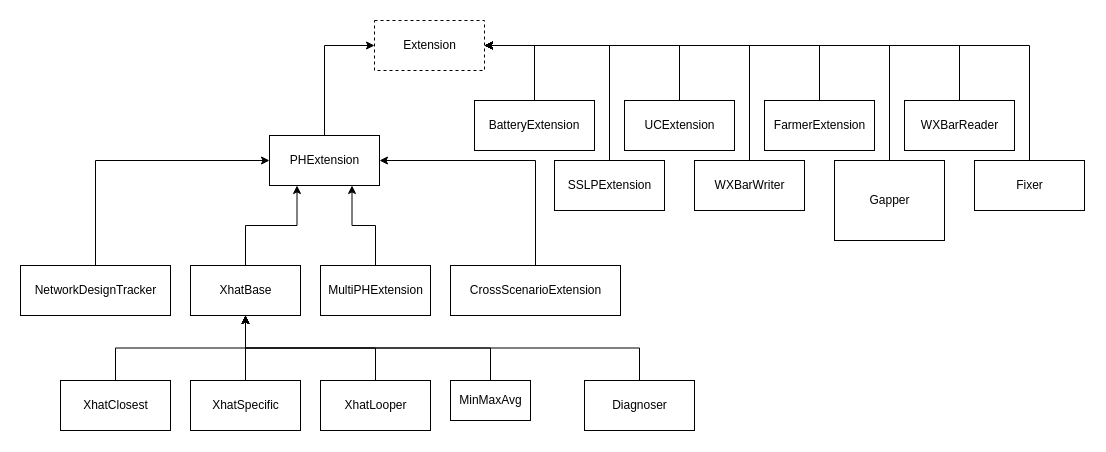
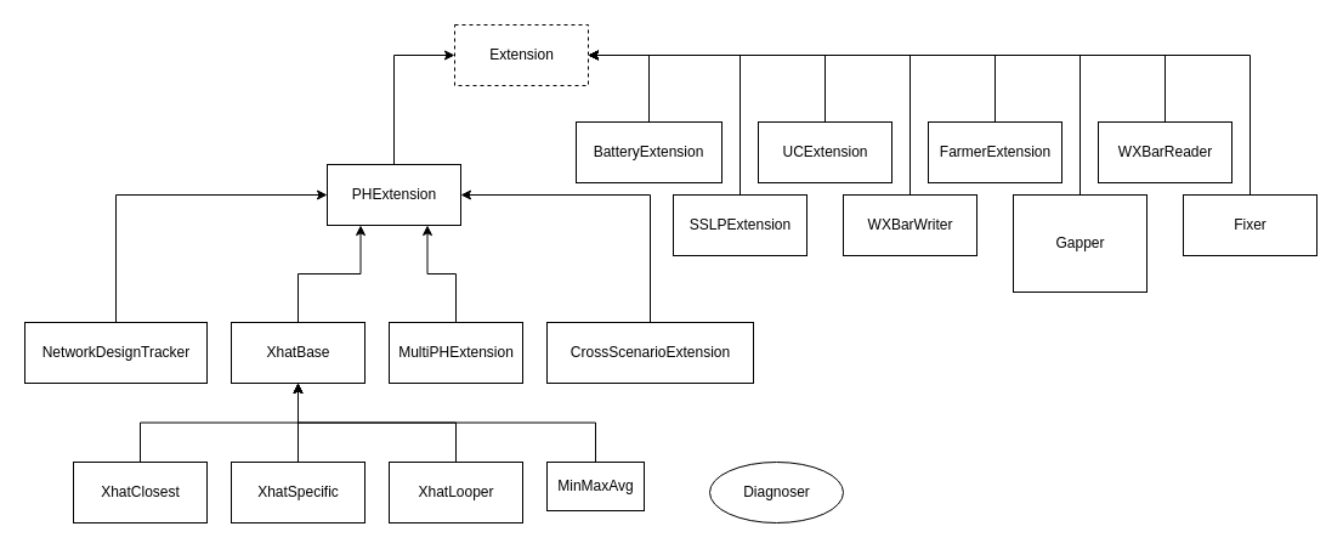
  <mxCell id="0" />
  <mxCell id="1" parent="0" />
  <mxCell id="2" value="Extension" style="html=1;dashed=1;" vertex="1" parent="1"><mxGeometry x="374" y="20" width="110" height="50" as="geometry" /></mxCell>
  <mxCell id="3" style="edgeStyle=orthogonalEdgeStyle;rounded=0;orthogonalLoop=1;jettySize=auto;html=1;entryX=0;entryY=0.5;entryDx=0;entryDy=0;exitX=0.5;exitY=0;exitDx=0;exitDy=0;" edge="1" parent="1" source="4" target="2"><mxGeometry relative="1" as="geometry" /></mxCell>
  <mxCell id="4" value="PHExtension" style="html=1;" vertex="1" parent="1"><mxGeometry x="269" y="135" width="110" height="50" as="geometry" /></mxCell>
  <mxCell id="5" style="edgeStyle=orthogonalEdgeStyle;rounded=0;orthogonalLoop=1;jettySize=auto;html=1;entryX=1;entryY=0.5;entryDx=0;entryDy=0;" edge="1" parent="1" source="6" target="2"><mxGeometry relative="1" as="geometry" /></mxCell>
  <mxCell id="6" value="BatteryExtension" style="rounded=0;whiteSpace=wrap;html=1;" vertex="1" parent="1"><mxGeometry x="474" y="100" width="120" height="50" as="geometry" /></mxCell>
  <mxCell id="7" style="edgeStyle=orthogonalEdgeStyle;rounded=0;orthogonalLoop=1;jettySize=auto;html=1;exitX=0.5;exitY=0;exitDx=0;exitDy=0;entryX=1;entryY=0.5;entryDx=0;entryDy=0;" edge="1" parent="1" source="8" target="2"><mxGeometry relative="1" as="geometry" /></mxCell>
  <mxCell id="8" value="UCExtension" style="html=1;" vertex="1" parent="1"><mxGeometry x="624" y="100" width="110" height="50" as="geometry" /></mxCell>
  <mxCell id="9" style="edgeStyle=orthogonalEdgeStyle;rounded=0;orthogonalLoop=1;jettySize=auto;html=1;entryX=1;entryY=0.5;entryDx=0;entryDy=0;exitX=0.5;exitY=0;exitDx=0;exitDy=0;" edge="1" parent="1" source="10" target="2"><mxGeometry relative="1" as="geometry" /></mxCell>
  <mxCell id="10" value="SSLPExtension" style="html=1;" vertex="1" parent="1"><mxGeometry x="554" y="160" width="110" height="50" as="geometry" /></mxCell>
  <mxCell id="11" style="edgeStyle=orthogonalEdgeStyle;rounded=0;orthogonalLoop=1;jettySize=auto;html=1;entryX=1;entryY=0.5;entryDx=0;entryDy=0;exitX=0.5;exitY=0;exitDx=0;exitDy=0;" edge="1" parent="1" source="12" target="2"><mxGeometry relative="1" as="geometry" /></mxCell>
  <mxCell id="12" value="FarmerExtension" style="html=1;" vertex="1" parent="1"><mxGeometry x="764" y="100" width="110" height="50" as="geometry" /></mxCell>
  <mxCell id="13" style="edgeStyle=orthogonalEdgeStyle;rounded=0;orthogonalLoop=1;jettySize=auto;html=1;entryX=1;entryY=0.5;entryDx=0;entryDy=0;exitX=0.5;exitY=0;exitDx=0;exitDy=0;" edge="1" parent="1" source="14" target="2"><mxGeometry relative="1" as="geometry" /></mxCell>
  <mxCell id="14" value="Fixer" style="html=1;" vertex="1" parent="1"><mxGeometry x="974" y="160" width="110" height="50" as="geometry" /></mxCell>
  <mxCell id="15" style="edgeStyle=orthogonalEdgeStyle;rounded=0;orthogonalLoop=1;jettySize=auto;html=1;entryX=1;entryY=0.5;entryDx=0;entryDy=0;exitX=0.5;exitY=0;exitDx=0;exitDy=0;" edge="1" parent="1" source="16" target="2"><mxGeometry relative="1" as="geometry" /></mxCell>
  <mxCell id="16" value="Gapper" style="html=1;" vertex="1" parent="1"><mxGeometry x="834" y="160" width="110" height="80" as="geometry" /></mxCell>
  <mxCell id="17" style="edgeStyle=orthogonalEdgeStyle;rounded=0;orthogonalLoop=1;jettySize=auto;html=1;entryX=1;entryY=0.5;entryDx=0;entryDy=0;exitX=0.5;exitY=0;exitDx=0;exitDy=0;" edge="1" parent="1" source="18" target="2"><mxGeometry relative="1" as="geometry" /></mxCell>
  <mxCell id="18" value="WXBarWriter" style="html=1;" vertex="1" parent="1"><mxGeometry x="694" y="160" width="110" height="50" as="geometry" /></mxCell>
  <mxCell id="19" style="edgeStyle=orthogonalEdgeStyle;rounded=0;orthogonalLoop=1;jettySize=auto;html=1;entryX=1;entryY=0.5;entryDx=0;entryDy=0;exitX=0.5;exitY=0;exitDx=0;exitDy=0;" edge="1" parent="1" source="20" target="2"><mxGeometry relative="1" as="geometry" /></mxCell>
  <mxCell id="20" value="WXBarReader" style="html=1;" vertex="1" parent="1"><mxGeometry x="904" y="100" width="110" height="50" as="geometry" /></mxCell>
  <mxCell id="21" style="edgeStyle=orthogonalEdgeStyle;rounded=0;orthogonalLoop=1;jettySize=auto;html=1;entryX=0;entryY=0.5;entryDx=0;entryDy=0;exitX=0.5;exitY=0;exitDx=0;exitDy=0;" edge="1" parent="1" source="22" target="4"><mxGeometry relative="1" as="geometry" /></mxCell>
  <mxCell id="22" value="NetworkDesignTracker" style="html=1;" vertex="1" parent="1"><mxGeometry x="20" y="265" width="150" height="50" as="geometry" /></mxCell>
  <mxCell id="23" style="edgeStyle=orthogonalEdgeStyle;rounded=0;orthogonalLoop=1;jettySize=auto;html=1;entryX=0.25;entryY=1;entryDx=0;entryDy=0;exitX=0.5;exitY=0;exitDx=0;exitDy=0;" edge="1" parent="1" source="24" target="4"><mxGeometry relative="1" as="geometry" /></mxCell>
  <mxCell id="24" value="XhatBase" style="html=1;" vertex="1" parent="1"><mxGeometry x="190" y="265" width="110" height="50" as="geometry" /></mxCell>
  <mxCell id="25" style="edgeStyle=orthogonalEdgeStyle;rounded=0;orthogonalLoop=1;jettySize=auto;html=1;entryX=0.75;entryY=1;entryDx=0;entryDy=0;exitX=0.5;exitY=0;exitDx=0;exitDy=0;" edge="1" parent="1" source="26" target="4"><mxGeometry relative="1" as="geometry" /></mxCell>
  <mxCell id="26" value="MultiPHExtension" style="html=1;" vertex="1" parent="1"><mxGeometry x="320" y="265" width="110" height="50" as="geometry" /></mxCell>
  <mxCell id="27" style="edgeStyle=orthogonalEdgeStyle;rounded=0;orthogonalLoop=1;jettySize=auto;html=1;entryX=1;entryY=0.5;entryDx=0;entryDy=0;exitX=0.5;exitY=0;exitDx=0;exitDy=0;" edge="1" parent="1" source="28" target="4"><mxGeometry relative="1" as="geometry" /></mxCell>
  <mxCell id="28" value="CrossScenarioExtension" style="html=1;" vertex="1" parent="1"><mxGeometry x="450" y="265" width="170" height="50" as="geometry" /></mxCell>
  <mxCell id="29" style="edgeStyle=orthogonalEdgeStyle;rounded=0;orthogonalLoop=1;jettySize=auto;html=1;entryX=0.5;entryY=1;entryDx=0;entryDy=0;exitX=0.5;exitY=0;exitDx=0;exitDy=0;" edge="1" parent="1" source="30" target="24"><mxGeometry relative="1" as="geometry" /></mxCell>
  <mxCell id="30" value="XhatClosest" style="html=1;" vertex="1" parent="1"><mxGeometry x="60" y="380" width="110" height="50" as="geometry" /></mxCell>
  <mxCell id="31" style="edgeStyle=orthogonalEdgeStyle;rounded=0;orthogonalLoop=1;jettySize=auto;html=1;entryX=0.5;entryY=1;entryDx=0;entryDy=0;" edge="1" parent="1" source="32" target="24"><mxGeometry relative="1" as="geometry" /></mxCell>
  <mxCell id="32" value="XhatSpecific" style="html=1;" vertex="1" parent="1"><mxGeometry x="190" y="380" width="110" height="50" as="geometry" /></mxCell>
  <mxCell id="33" style="edgeStyle=orthogonalEdgeStyle;rounded=0;orthogonalLoop=1;jettySize=auto;html=1;entryX=0.5;entryY=1;entryDx=0;entryDy=0;exitX=0.5;exitY=0;exitDx=0;exitDy=0;" edge="1" parent="1" source="34" target="24"><mxGeometry relative="1" as="geometry" /></mxCell>
  <mxCell id="34" value="MinMaxAvg" style="html=1;" vertex="1" parent="1"><mxGeometry x="450" y="380" width="80" height="40" as="geometry" /></mxCell>
  <mxCell id="35" style="edgeStyle=orthogonalEdgeStyle;rounded=0;orthogonalLoop=1;jettySize=auto;html=1;entryX=0.5;entryY=1;entryDx=0;entryDy=0;exitX=0.5;exitY=0;exitDx=0;exitDy=0;" edge="1" parent="1" source="36" target="24"><mxGeometry relative="1" as="geometry" /></mxCell>
  <mxCell id="36" value="XhatLooper" style="html=1;" vertex="1" parent="1"><mxGeometry x="320" y="380" width="110" height="50" as="geometry" /></mxCell>
- <mxCell id="37" style="edgeStyle=orthogonalEdgeStyle;rounded=0;orthogonalLoop=1;jettySize=auto;html=1;entryX=0.5;entryY=1;entryDx=0;entryDy=0;exitX=0.5;exitY=0;exitDx=0;exitDy=0;" edge="1" parent="1" source="38" target="24"><mxGeometry relative="1" as="geometry" /></mxCell>
- <mxCell id="38" value="Diagnoser" style="html=1;" vertex="1" parent="1"><mxGeometry x="584" y="380" width="110" height="50" as="geometry" /></mxCell>
+ <mxCell id="38" value="Diagnoser" style="ellipse;html=1;" vertex="1" parent="1"><mxGeometry x="584" y="380" width="110" height="50" as="geometry" /></mxCell>
